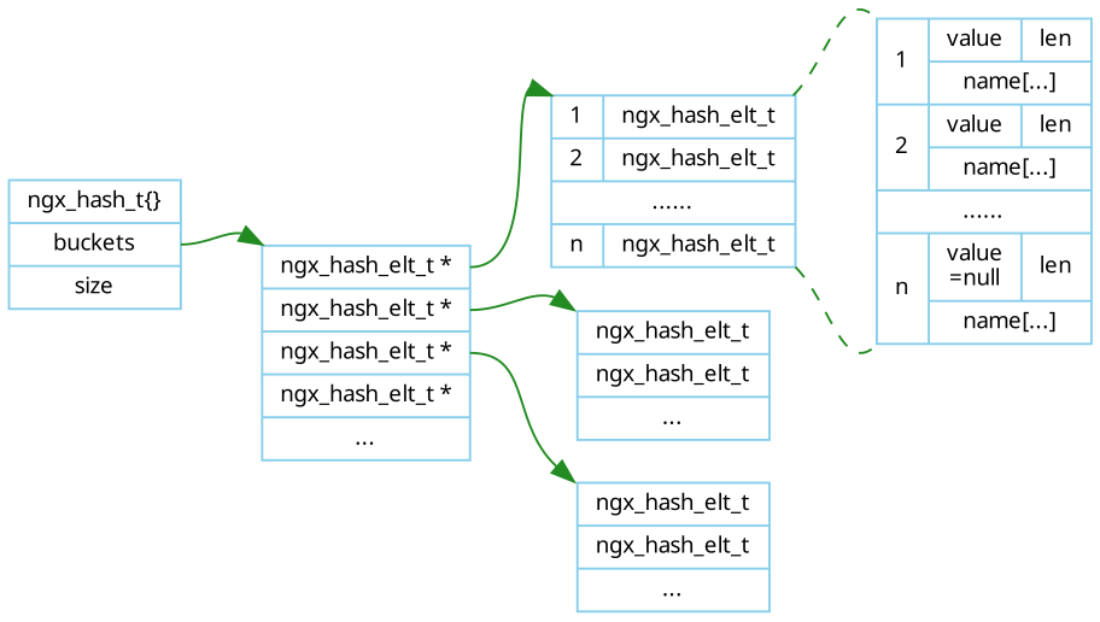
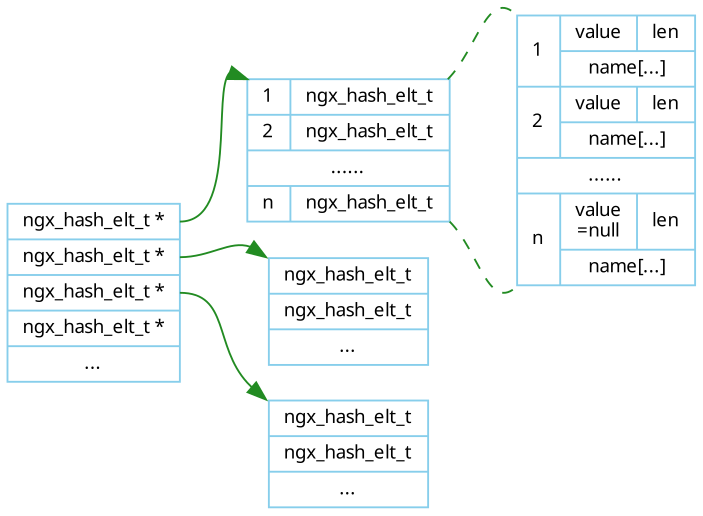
  digraph {
    rankdir=LR
    node [color=skyblue fontname=Verdana fontsize=10 shape=record]
    edge [color=forestgreen fontname=Verdana fontsize=10 headport=nw]
-   n1 [label="<head>ngx_hash_t\{\}|<buckets>buckets|<size>size"]
    n2 [label="<n1>ngx_hash_elt_t *|<n2>ngx_hash_elt_t *|<n3>ngx_hash_elt_t *|<n4>ngx_hash_elt_t *|..."]
    n3 [label="{1|ngx_hash_elt_t}|{2|ngx_hash_elt_t}|......|{n|ngx_hash_elt_t}"]
    n4 [label="ngx_hash_elt_t|ngx_hash_elt_t|..."]
    n5 [label="ngx_hash_elt_t|ngx_hash_elt_t|..."]
    n6 [label="{<e1>1|{{value|len}|name[...]}}|{<e2>2|{{value|len}|name[...]}}|......|{n|{{value\n=null|len}|name[...]}}"]
-   n1 -> n2 [tailport=buckets]
    n2 -> n3 [tailport=n1]
    n2 -> n4 [tailport=n2]
    n2 -> n5 [tailport=n3]
    n3 -> n6 [dir=none style=dashed tailport=ne weight=10]
    n3 -> n6 [dir=none headport=sw style=dashed tailport=se weight=10]
  }
